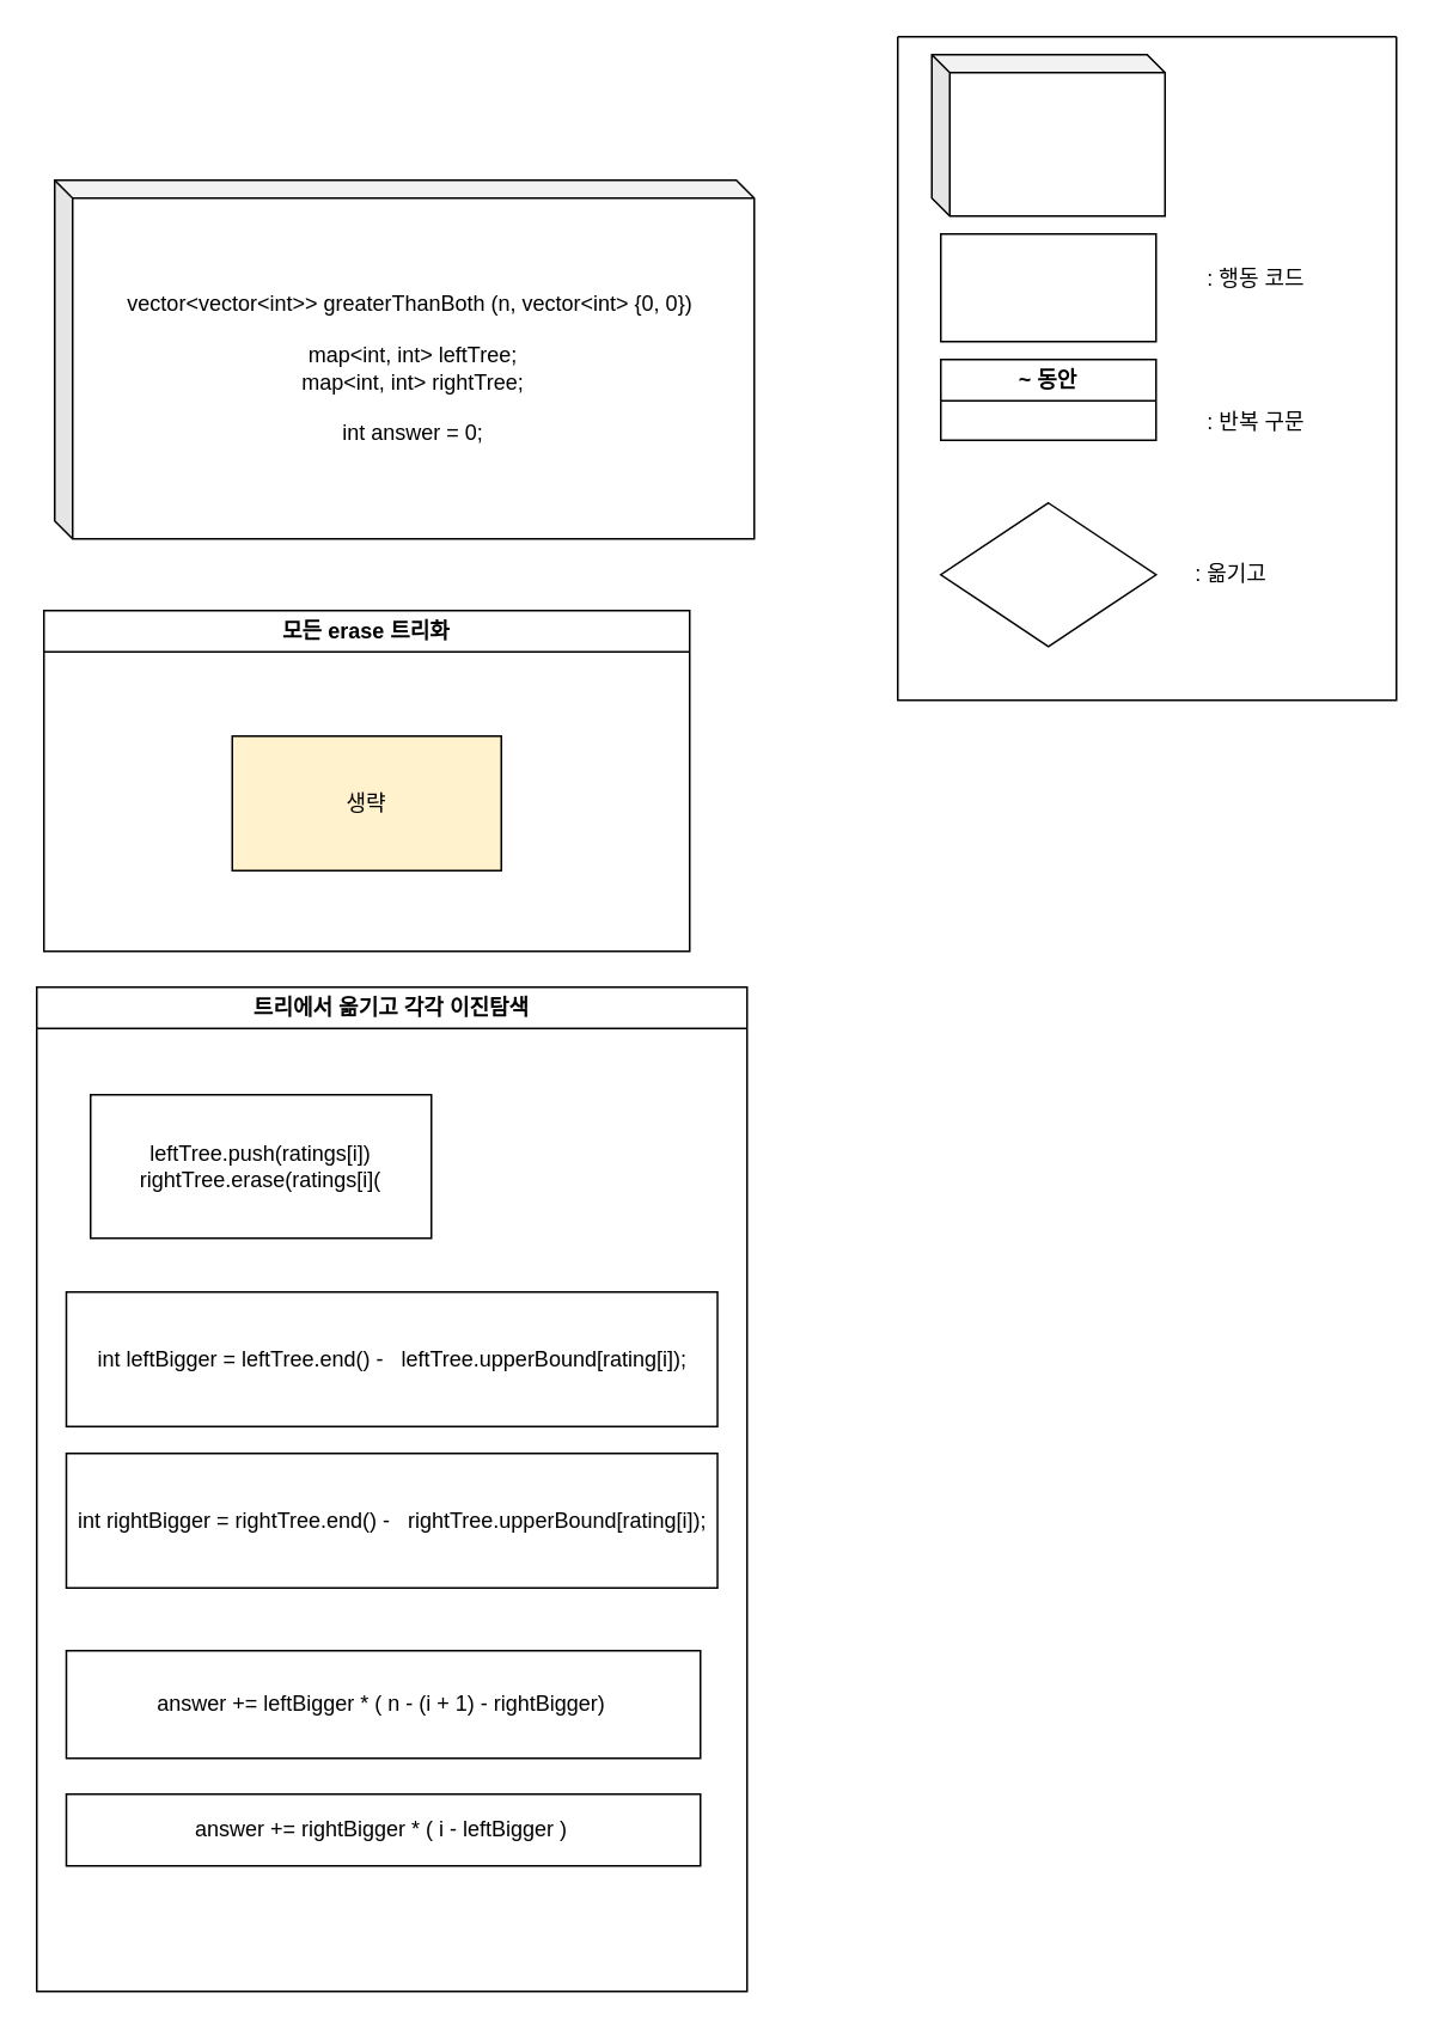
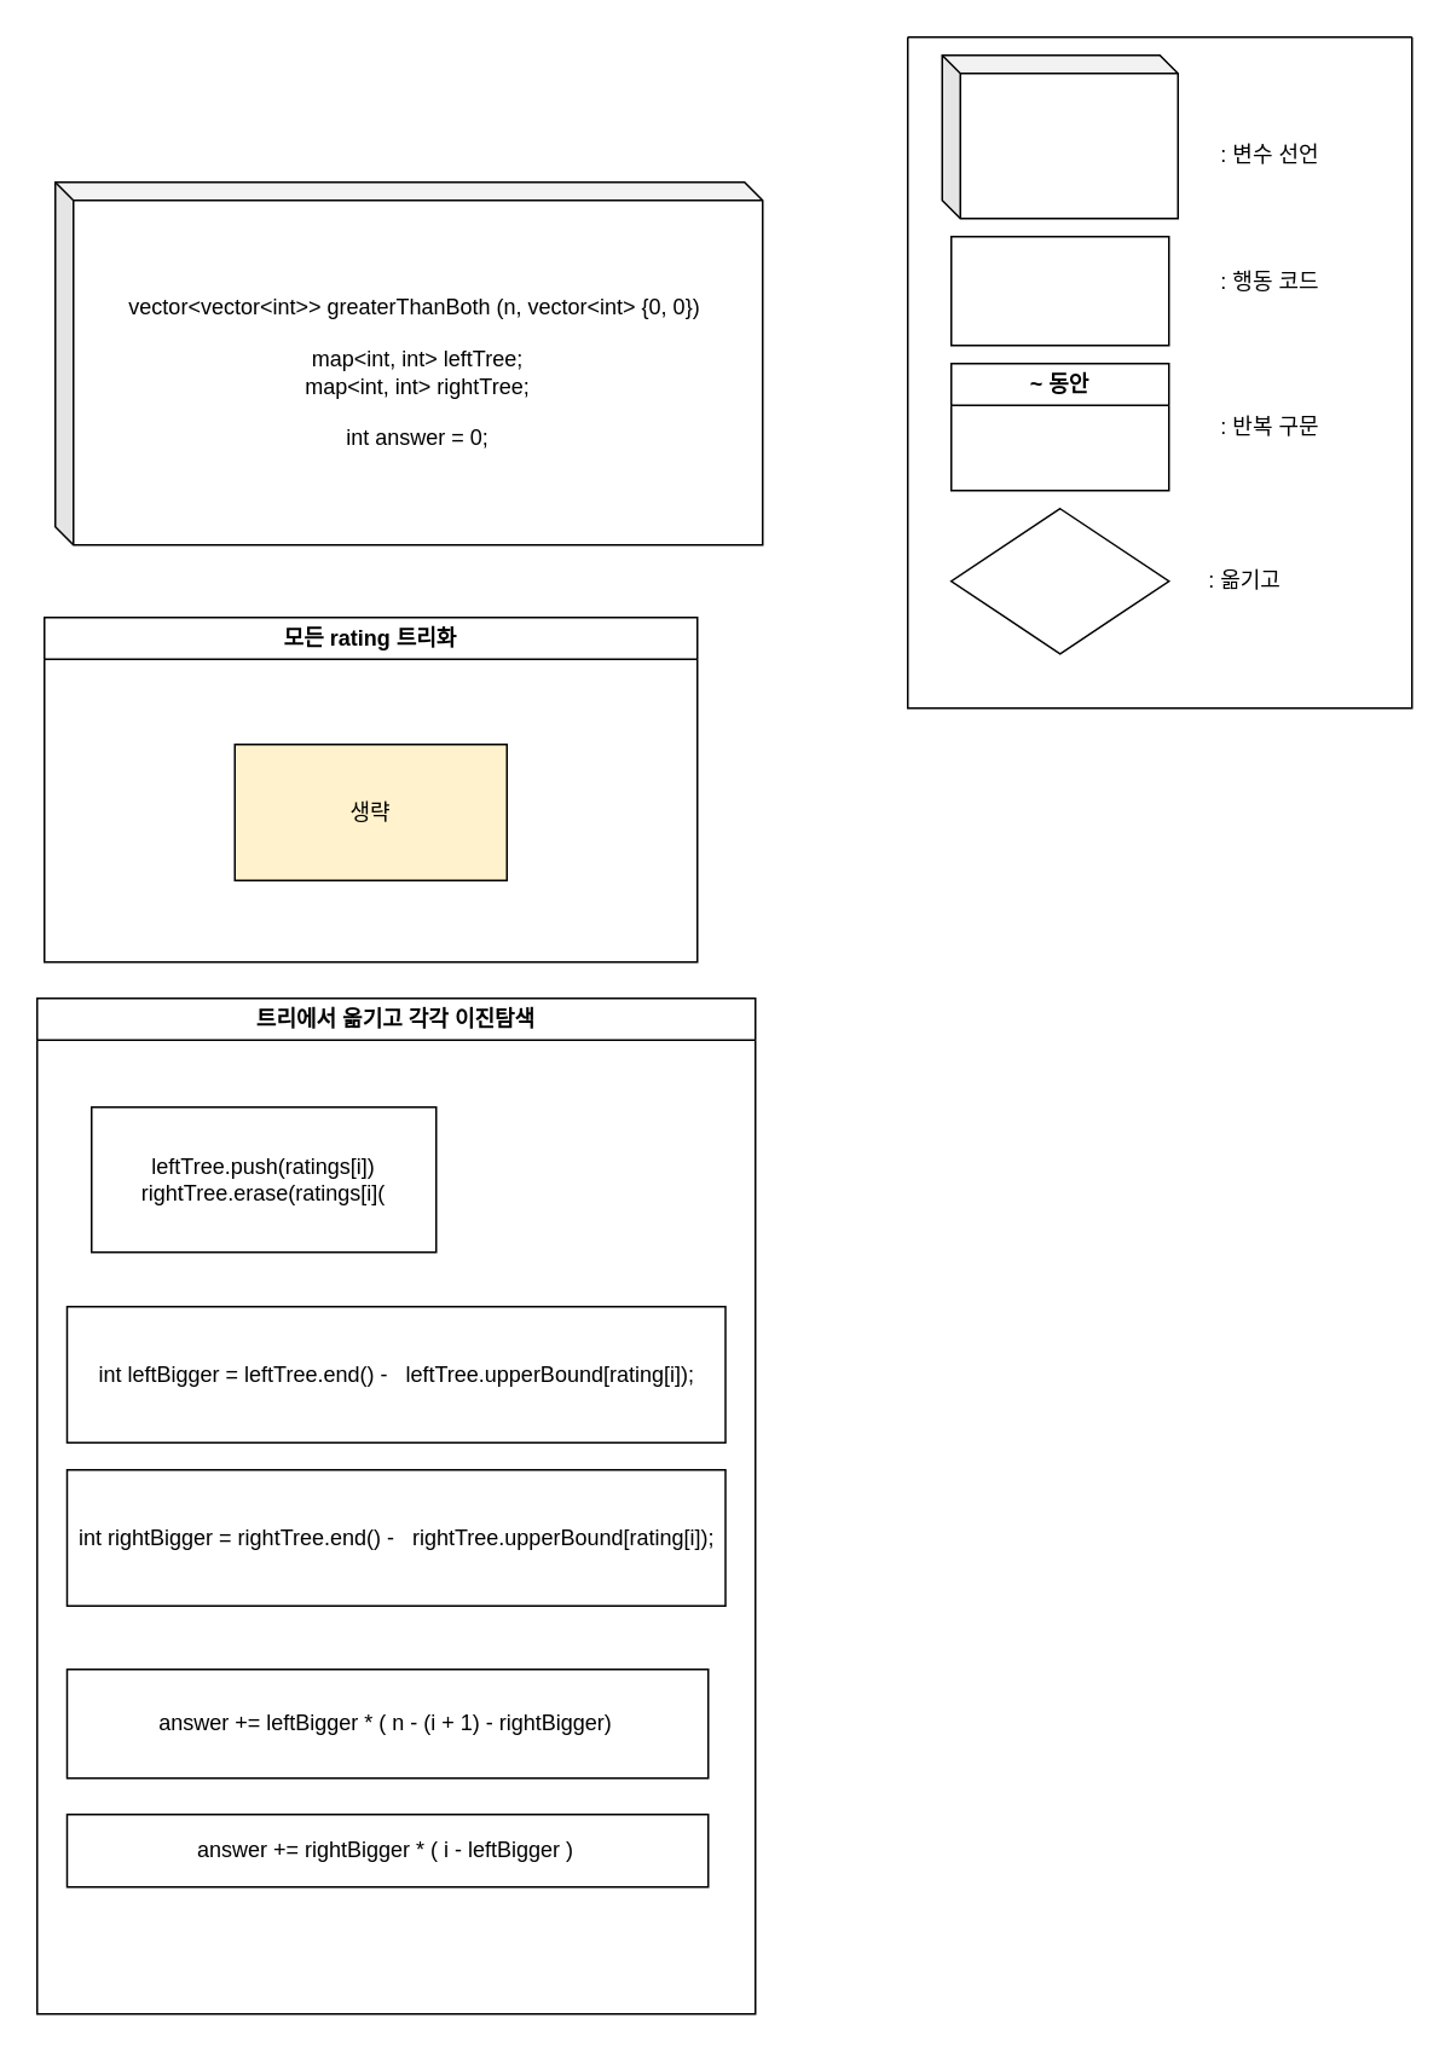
  <mxCell id="0" />
  <mxCell id="1" parent="0" />
  <mxCell id="2" value="" style="swimlane;startSize=0;" vertex="1" parent="1"><mxGeometry x="500" y="20" width="278" height="370" as="geometry" /></mxCell>
+ <mxCell id="3" value=": 변수 선언" style="text;html=1;align=center;verticalAlign=middle;whiteSpace=wrap;rounded=0;" vertex="1" parent="2"><mxGeometry x="170" y="50" width="60" height="30" as="geometry" /></mxCell>
  <mxCell id="4" value="" style="rounded=0;whiteSpace=wrap;html=1;" vertex="1" parent="2"><mxGeometry x="24" y="110" width="120" height="60" as="geometry" /></mxCell>
  <mxCell id="5" value=": 행동 코드" style="text;html=1;align=center;verticalAlign=middle;whiteSpace=wrap;rounded=0;" vertex="1" parent="2"><mxGeometry x="170" y="120" width="60" height="30" as="geometry" /></mxCell>
- <mxCell id="6" value="~ 동안" style="swimlane;whiteSpace=wrap;html=1;" vertex="1" parent="2"><mxGeometry x="24" y="180" width="120" height="45" as="geometry" /></mxCell>
+ <mxCell id="6" value="~ 동안" style="swimlane;whiteSpace=wrap;html=1;" vertex="1" parent="2"><mxGeometry x="24" y="180" width="120" height="70" as="geometry" /></mxCell>
  <mxCell id="7" value=": 반복 구문" style="text;html=1;align=center;verticalAlign=middle;whiteSpace=wrap;rounded=0;" vertex="1" parent="2"><mxGeometry x="170" y="200" width="60" height="30" as="geometry" /></mxCell>
  <mxCell id="8" value="" style="rhombus;whiteSpace=wrap;html=1;" vertex="1" parent="2"><mxGeometry x="24" y="260" width="120" height="80" as="geometry" /></mxCell>
  <mxCell id="9" value=": 옮기고" style="text;html=1;align=center;verticalAlign=middle;whiteSpace=wrap;rounded=0;" vertex="1" parent="2"><mxGeometry x="156" y="285" width="60" height="30" as="geometry" /></mxCell>
  <mxCell id="10" value="" style="shape=cube;whiteSpace=wrap;html=1;boundedLbl=1;backgroundOutline=1;darkOpacity=0.05;darkOpacity2=0.1;size=10;" vertex="1" parent="2"><mxGeometry x="19" y="10" width="130" height="90" as="geometry" /></mxCell>
  <mxCell id="11" value="vector&amp;lt;vector&amp;lt;int&amp;gt;&amp;gt; greaterThanBoth (n, vector&amp;lt;int&amp;gt; {0, 0})&amp;nbsp;&lt;br&gt;&lt;br&gt;map&amp;lt;int, int&amp;gt; leftTree;&lt;br&gt;map&amp;lt;int, int&amp;gt; rightTree;&lt;br&gt;&lt;br&gt;int answer = 0;" style="shape=cube;whiteSpace=wrap;html=1;boundedLbl=1;backgroundOutline=1;darkOpacity=0.05;darkOpacity2=0.1;size=10;" vertex="1" parent="1"><mxGeometry x="30" y="100" width="390" height="200" as="geometry" /></mxCell>
  <mxCell id="12" value="트리에서 옮기고 각각 이진탐색" style="swimlane;whiteSpace=wrap;html=1;" vertex="1" parent="1"><mxGeometry x="20" y="550" width="396" height="560" as="geometry" /></mxCell>
  <mxCell id="13" value="int leftBigger = leftTree.end() -&amp;nbsp; &amp;nbsp;leftTree.upperBound[rating[i]);" style="rounded=0;whiteSpace=wrap;html=1;" vertex="1" parent="12"><mxGeometry x="16.5" y="170" width="363" height="75" as="geometry" /></mxCell>
  <mxCell id="14" value="int rightBigger = rightTree.end() -&amp;nbsp; &amp;nbsp;rightTree.upperBound[rating[i]);" style="rounded=0;whiteSpace=wrap;html=1;" vertex="1" parent="12"><mxGeometry x="16.5" y="260" width="363" height="75" as="geometry" /></mxCell>
  <mxCell id="15" value="answer += leftBigger * ( n - (i + 1) - rightBigger)&amp;nbsp;" style="rounded=0;whiteSpace=wrap;html=1;" vertex="1" parent="12"><mxGeometry x="16.5" y="370" width="353.5" height="60" as="geometry" /></mxCell>
  <mxCell id="16" value="leftTree.push(ratings[i])&lt;br&gt;rightTree.erase(ratings[i](" style="rounded=0;whiteSpace=wrap;html=1;" vertex="1" parent="12"><mxGeometry x="30" y="60" width="190" height="80" as="geometry" /></mxCell>
  <mxCell id="17" value="answer += rightBigger * ( i - leftBigger )&amp;nbsp;" style="rounded=0;whiteSpace=wrap;html=1;" vertex="1" parent="12"><mxGeometry x="16.5" y="450" width="353.5" height="40" as="geometry" /></mxCell>
- <mxCell id="18" value="모든 erase 트리화" style="swimlane;whiteSpace=wrap;html=1;" vertex="1" parent="1"><mxGeometry x="24" y="340" width="360" height="190" as="geometry" /></mxCell>
+ <mxCell id="18" value="모든 rating 트리화" style="swimlane;whiteSpace=wrap;html=1;" vertex="1" parent="1"><mxGeometry x="24" y="340" width="360" height="190" as="geometry" /></mxCell>
  <mxCell id="19" value="생략" style="rounded=0;whiteSpace=wrap;html=1;fillColor=#fff2cc;" vertex="1" parent="18"><mxGeometry x="105" y="70" width="150" height="75" as="geometry" /></mxCell>
